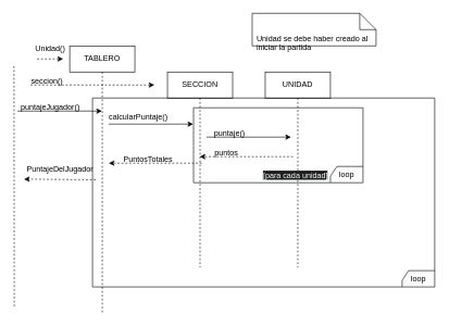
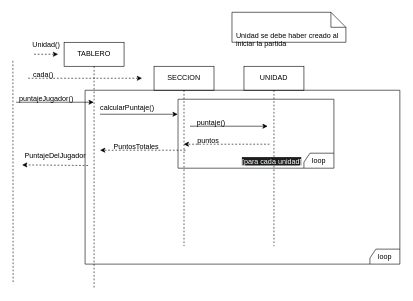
  <mxCell id="0" />
  <mxCell id="1" parent="0" />
  <mxCell id="2" value="TABLERO" style="shape=umlLifeline;perimeter=lifelinePerimeter;whiteSpace=wrap;html=1;container=0;dropTarget=0;collapsible=0;recursiveResize=0;outlineConnect=0;portConstraint=eastwest;newEdgeStyle={&quot;edgeStyle&quot;:&quot;elbowEdgeStyle&quot;,&quot;elbow&quot;:&quot;vertical&quot;,&quot;curved&quot;:0,&quot;rounded&quot;:0};" parent="1" vertex="1"><mxGeometry x="106" y="70" width="100" height="410" as="geometry" /></mxCell>
  <mxCell id="3" value="SECCION" style="shape=umlLifeline;perimeter=lifelinePerimeter;whiteSpace=wrap;html=1;container=0;dropTarget=0;collapsible=0;recursiveResize=0;outlineConnect=0;portConstraint=eastwest;newEdgeStyle={&quot;edgeStyle&quot;:&quot;elbowEdgeStyle&quot;,&quot;elbow&quot;:&quot;vertical&quot;,&quot;curved&quot;:0,&quot;rounded&quot;:0};" parent="1" vertex="1"><mxGeometry x="256" y="110" width="100" height="300" as="geometry" /></mxCell>
  <mxCell id="4" value="UNIDAD" style="shape=umlLifeline;perimeter=lifelinePerimeter;whiteSpace=wrap;html=1;container=0;dropTarget=0;collapsible=0;recursiveResize=0;outlineConnect=0;portConstraint=eastwest;newEdgeStyle={&quot;edgeStyle&quot;:&quot;elbowEdgeStyle&quot;,&quot;elbow&quot;:&quot;vertical&quot;,&quot;curved&quot;:0,&quot;rounded&quot;:0};" vertex="1" parent="1"><mxGeometry x="406" y="110" width="100" height="300" as="geometry" /></mxCell>
  <mxCell id="5" value="" style="endArrow=none;dashed=1;html=1;rounded=0;" edge="1" parent="1"><mxGeometry width="50" height="50" relative="1" as="geometry"><mxPoint x="21" y="470" as="sourcePoint" /><mxPoint x="20.58" y="100" as="targetPoint" /></mxGeometry></mxCell>
  <mxCell id="6" value="" style="endArrow=classic;html=1;rounded=0;dashed=1;" edge="1" parent="1"><mxGeometry width="50" height="50" relative="1" as="geometry"><mxPoint x="56" y="90" as="sourcePoint" /><mxPoint x="96" y="90" as="targetPoint" /></mxGeometry></mxCell>
  <mxCell id="7" value="Unidad()" style="text;html=1;align=center;verticalAlign=middle;resizable=0;points=[];autosize=1;strokeColor=none;fillColor=none;" vertex="1" parent="1"><mxGeometry x="41" y="60" width="70" height="30" as="geometry" /></mxCell>
  <mxCell id="8" value="" style="endArrow=classic;html=1;rounded=0;dashed=1;" edge="1" parent="1"><mxGeometry width="50" height="50" relative="1" as="geometry"><mxPoint x="46" y="130" as="sourcePoint" /><mxPoint x="236" y="130" as="targetPoint" /></mxGeometry></mxCell>
- <mxCell id="9" value="seccion()" style="text;html=1;align=center;verticalAlign=middle;resizable=0;points=[];autosize=1;strokeColor=none;fillColor=none;" vertex="1" parent="1"><mxGeometry x="36" y="110" width="70" height="30" as="geometry" /></mxCell>
+ <mxCell id="9" value="cada()" style="text;html=1;align=center;verticalAlign=middle;resizable=0;points=[];autosize=1;strokeColor=none;fillColor=none;" vertex="1" parent="1"><mxGeometry x="36" y="110" width="70" height="30" as="geometry" /></mxCell>
  <mxCell id="10" value="" style="endArrow=classic;html=1;rounded=0;" edge="1" parent="1"><mxGeometry width="50" height="50" relative="1" as="geometry"><mxPoint x="26" y="170" as="sourcePoint" /><mxPoint x="155.5" y="170" as="targetPoint" /></mxGeometry></mxCell>
  <mxCell id="11" value="puntajeJugador()" style="text;html=1;align=center;verticalAlign=middle;resizable=0;points=[];autosize=1;strokeColor=none;fillColor=none;" vertex="1" parent="1"><mxGeometry x="21" y="150" width="110" height="30" as="geometry" /></mxCell>
  <mxCell id="12" value="loop" style="shape=umlFrame;whiteSpace=wrap;html=1;pointerEvents=0;recursiveResize=0;container=1;collapsible=0;width=50;height=25;direction=west;" vertex="1" parent="1"><mxGeometry x="296" y="165" width="260" height="115" as="geometry" /></mxCell>
  <mxCell id="13" value="&lt;span style=&quot;color: rgb(255, 255, 255); font-family: Helvetica; font-size: 12px; font-style: normal; font-variant-ligatures: normal; font-variant-caps: normal; font-weight: 400; letter-spacing: normal; orphans: 2; text-align: center; text-indent: 0px; text-transform: none; widows: 2; word-spacing: 0px; -webkit-text-stroke-width: 0px; white-space: nowrap; background-color: rgb(27, 29, 30); text-decoration-thickness: initial; text-decoration-style: initial; text-decoration-color: initial; display: inline !important; float: none;&quot;&gt;[para cada unidad]&lt;/span&gt;" style="text;whiteSpace=wrap;html=1;" vertex="1" parent="12"><mxGeometry x="105" y="90" width="90" height="20" as="geometry" /></mxCell>
  <mxCell id="14" value="" style="endArrow=classic;html=1;rounded=0;" edge="1" parent="1"><mxGeometry width="50" height="50" relative="1" as="geometry"><mxPoint x="166" y="190" as="sourcePoint" /><mxPoint x="295.5" y="190" as="targetPoint" /></mxGeometry></mxCell>
  <mxCell id="15" value="calcularPuntaje()" style="text;html=1;align=center;verticalAlign=middle;resizable=0;points=[];autosize=1;strokeColor=none;fillColor=none;" vertex="1" parent="1"><mxGeometry x="156" y="165" width="110" height="30" as="geometry" /></mxCell>
  <mxCell id="16" value="" style="endArrow=classic;html=1;rounded=0;" edge="1" parent="1"><mxGeometry width="50" height="50" relative="1" as="geometry"><mxPoint x="316" y="210" as="sourcePoint" /><mxPoint x="445.5" y="210" as="targetPoint" /></mxGeometry></mxCell>
  <mxCell id="17" value="puntaje()" style="text;html=1;align=center;verticalAlign=middle;resizable=0;points=[];autosize=1;strokeColor=none;fillColor=none;" vertex="1" parent="1"><mxGeometry x="316" y="190" width="70" height="30" as="geometry" /></mxCell>
  <mxCell id="18" value="" style="endArrow=classic;html=1;rounded=0;dashed=1;" edge="1" parent="1" target="3"><mxGeometry width="50" height="50" relative="1" as="geometry"><mxPoint x="448.5" y="240" as="sourcePoint" /><mxPoint x="369" y="240" as="targetPoint" /></mxGeometry></mxCell>
  <mxCell id="19" value="puntos" style="text;html=1;align=center;verticalAlign=middle;resizable=0;points=[];autosize=1;strokeColor=none;fillColor=none;" vertex="1" parent="1"><mxGeometry x="316" y="220" width="60" height="30" as="geometry" /></mxCell>
  <mxCell id="20" value="" style="endArrow=classic;html=1;rounded=0;dashed=1;" edge="1" parent="1"><mxGeometry width="50" height="50" relative="1" as="geometry"><mxPoint x="308.5" y="250" as="sourcePoint" /><mxPoint x="166" y="250" as="targetPoint" /></mxGeometry></mxCell>
  <mxCell id="21" value="PuntosTotales" style="text;html=1;align=center;verticalAlign=middle;resizable=0;points=[];autosize=1;strokeColor=none;fillColor=none;" vertex="1" parent="1"><mxGeometry x="176" y="230" width="100" height="30" as="geometry" /></mxCell>
  <mxCell id="22" value="" style="endArrow=classic;html=1;rounded=0;dashed=1;" edge="1" parent="1"><mxGeometry width="50" height="50" relative="1" as="geometry"><mxPoint x="146" y="275.5" as="sourcePoint" /><mxPoint x="36" y="274.5" as="targetPoint" /></mxGeometry></mxCell>
  <mxCell id="23" value="PuntajeDelJugador" style="text;html=1;align=center;verticalAlign=middle;resizable=0;points=[];autosize=1;strokeColor=none;fillColor=none;" vertex="1" parent="1"><mxGeometry x="26" y="245" width="130" height="30" as="geometry" /></mxCell>
  <mxCell id="24" value="loop" style="shape=umlFrame;whiteSpace=wrap;html=1;pointerEvents=0;recursiveResize=0;container=1;collapsible=0;width=50;height=25;direction=west;" vertex="1" parent="1"><mxGeometry x="141" y="150" width="525" height="290" as="geometry" /></mxCell>
  <mxCell id="25" value="Unidad se debe haber creado al iniciar la partida" style="shape=note2;boundedLbl=1;whiteSpace=wrap;html=1;size=25;verticalAlign=top;align=left;spacingLeft=5;" vertex="1" parent="1"><mxGeometry x="386" y="20" width="190" height="50" as="geometry" /></mxCell>
